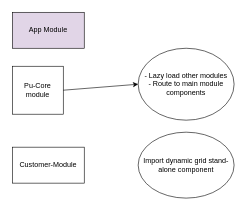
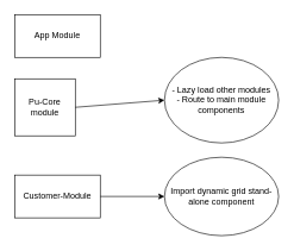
  <mxCell id="0" />
  <mxCell id="1" parent="0" />
- <mxCell id="2" value="App Module" style="rounded=0;whiteSpace=wrap;html=1;fillColor=#e1d5e7;" vertex="1" parent="1"><mxGeometry x="20" y="20" width="120" height="60" as="geometry" /></mxCell>
+ <mxCell id="2" value="App Module" style="rounded=0;whiteSpace=wrap;html=1;" vertex="1" parent="1"><mxGeometry x="20" y="20" width="120" height="60" as="geometry" /></mxCell>
  <mxCell id="3" value="Pu-Core module" style="rounded=0;whiteSpace=wrap;html=1;" vertex="1" parent="1"><mxGeometry x="20" y="110" width="85" height="80" as="geometry" /></mxCell>
  <mxCell id="4" value="Customer-Module" style="rounded=0;whiteSpace=wrap;html=1;" vertex="1" parent="1"><mxGeometry x="20" y="245" width="120" height="60" as="geometry" /></mxCell>
  <mxCell id="5" value="- Lazy load other modules&lt;br&gt;- Route to main module components" style="ellipse;whiteSpace=wrap;html=1;" vertex="1" parent="1"><mxGeometry x="230" y="80" width="160" height="120" as="geometry" /></mxCell>
  <mxCell id="6" value="" style="endArrow=classic;html=1;exitX=1;exitY=0.5;exitDx=0;exitDy=0;" edge="1" parent="1" source="3"><mxGeometry width="50" height="50" relative="1" as="geometry"><mxPoint x="170" y="165" as="sourcePoint" /><mxPoint x="230" y="140" as="targetPoint" /></mxGeometry></mxCell>
  <mxCell id="7" value="Import dynamic grid stand-alone component" style="ellipse;whiteSpace=wrap;html=1;" vertex="1" parent="1"><mxGeometry x="230" y="220" width="160" height="110" as="geometry" /></mxCell>
+ <mxCell id="8" value="" style="endArrow=classic;html=1;exitX=1;exitY=0.5;exitDx=0;exitDy=0;" edge="1" parent="1" source="4" target="7"><mxGeometry width="50" height="50" relative="1" as="geometry"><mxPoint x="100" y="250" as="sourcePoint" /><mxPoint x="150" y="200" as="targetPoint" /></mxGeometry></mxCell>
